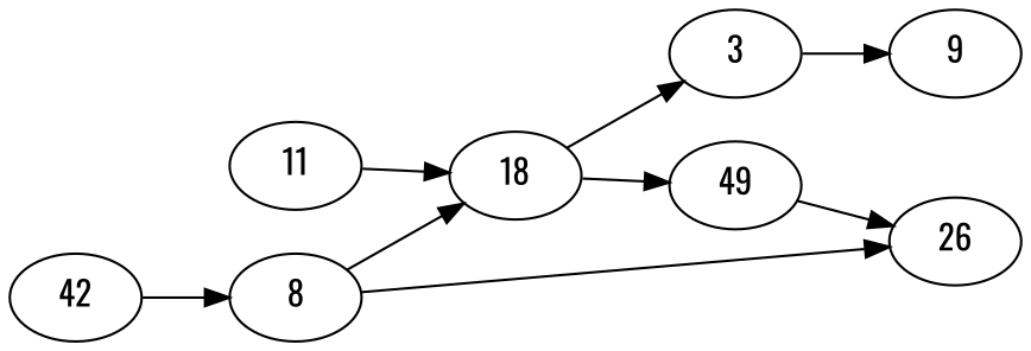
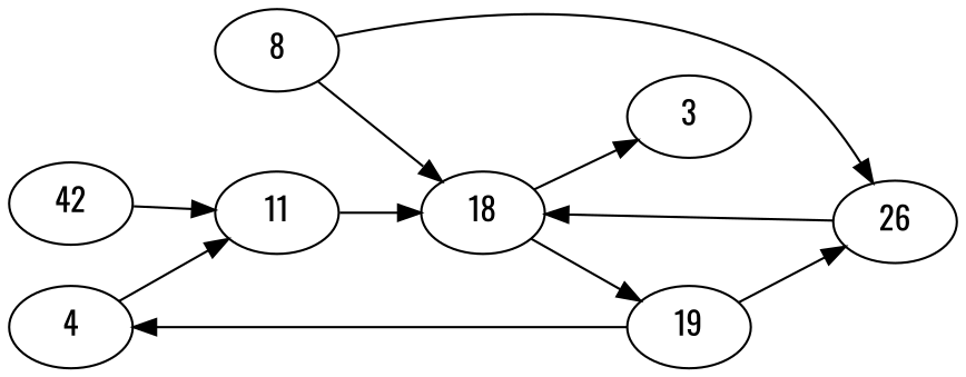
  digraph {
    fontname=Oswald
    rankdir=LR
    node [fontname=Oswald]
    edge [fontname=Oswald]
+   4
    11
    18
    3
-   19 [label=49]
-   9
+   19
    n7 [label=26]
    42
    8
+   4 -> 11
    11 -> 18
    18 -> 3
    18 -> 19
-   3 -> 9
+   19 -> 4
    19 -> n7
-   42 -> 8
+   n7 -> 18
+   42 -> 11
    8 -> 18
    8 -> n7
  }
